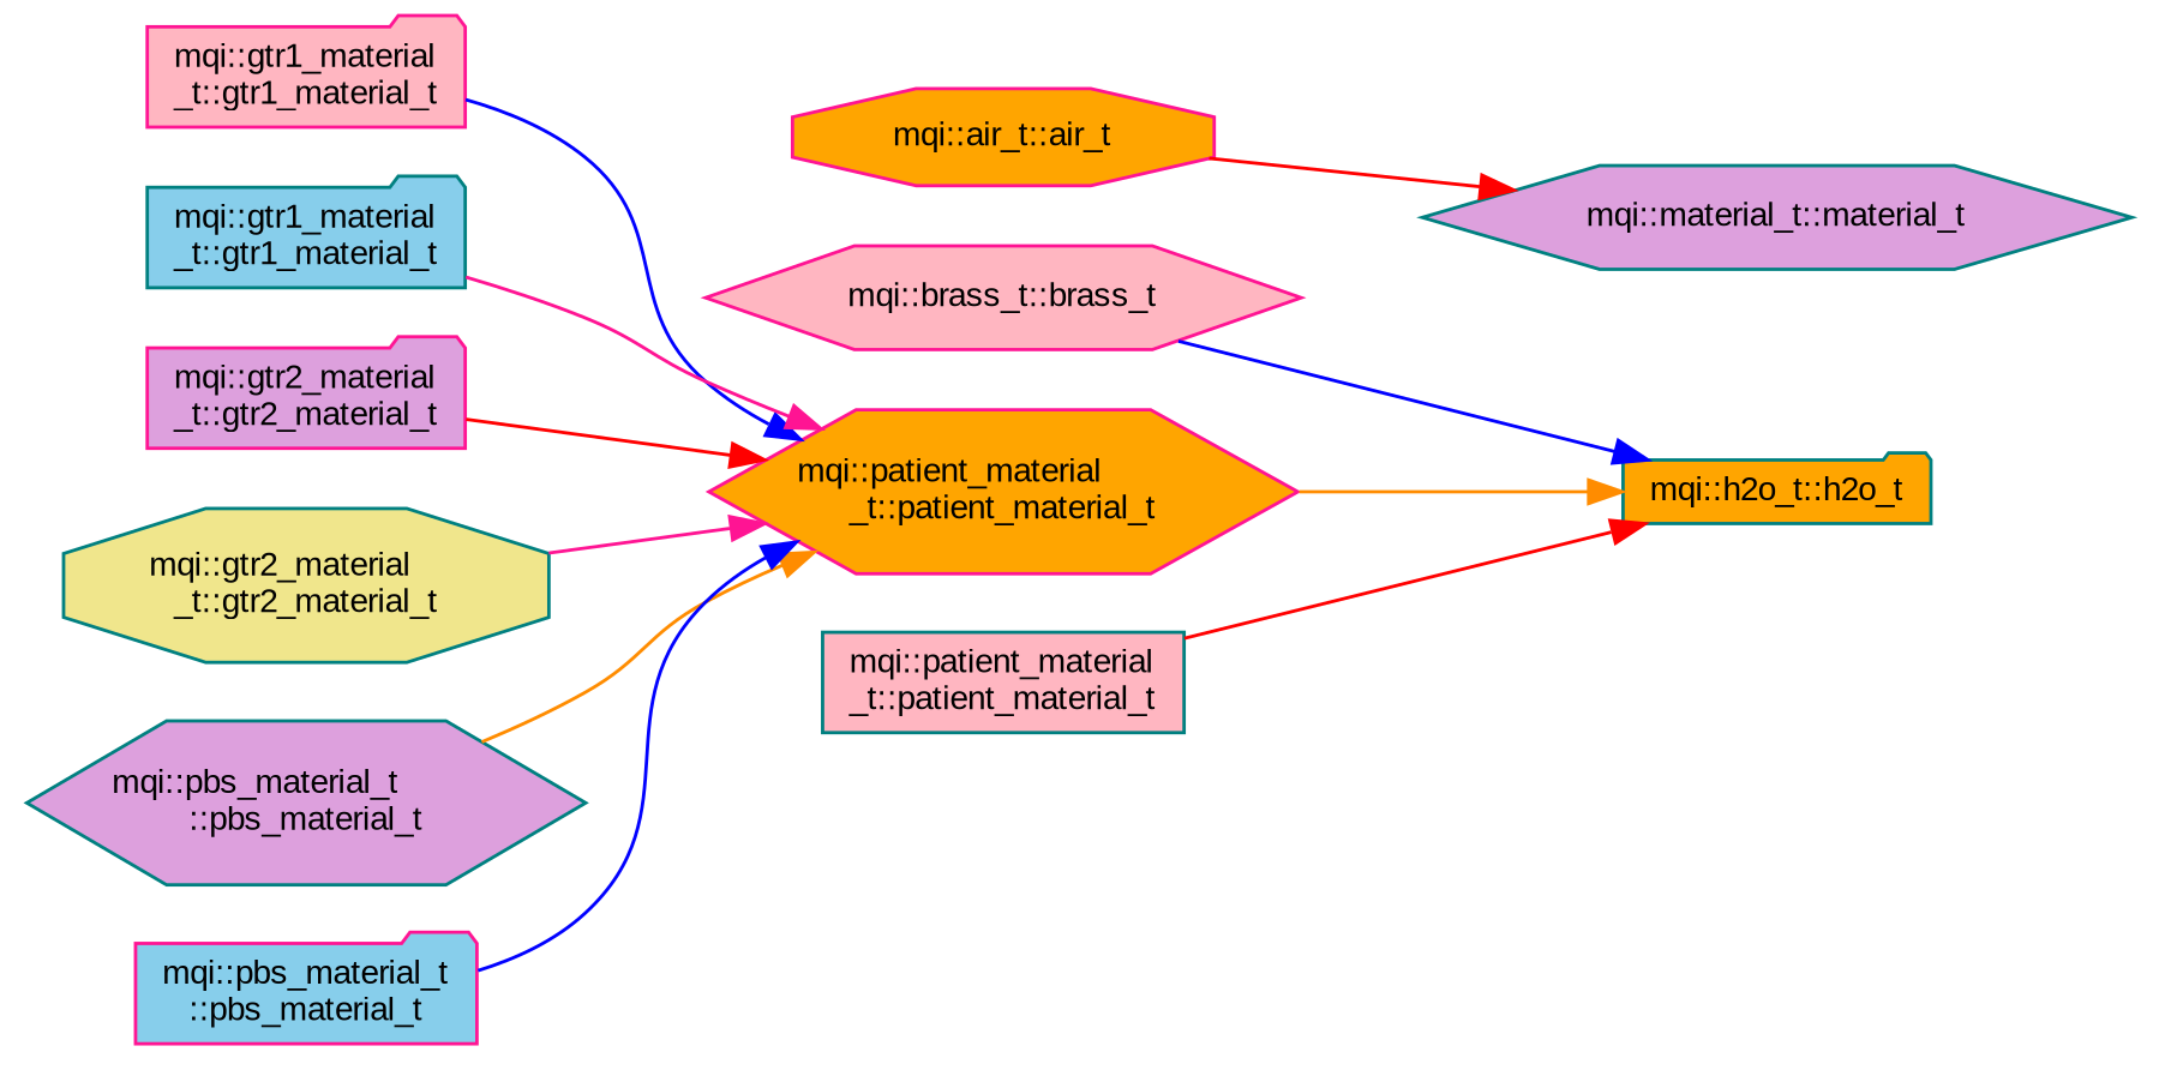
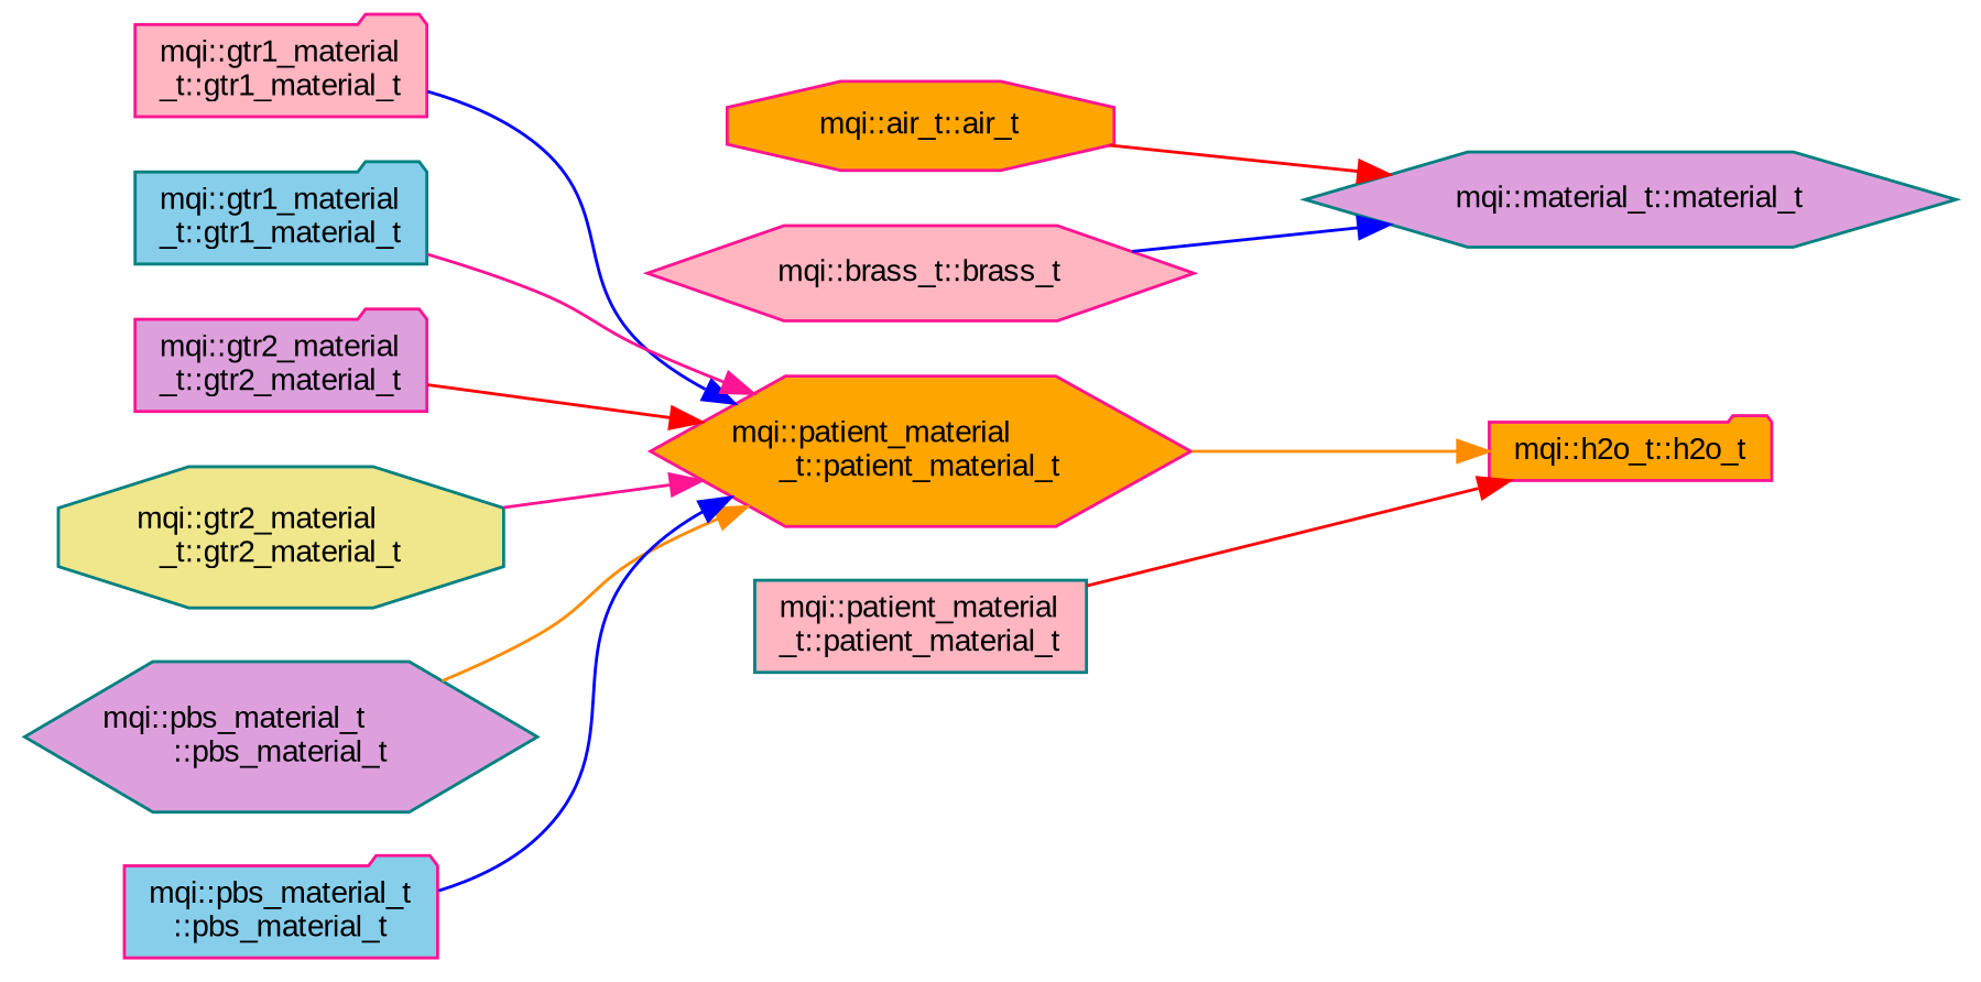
  digraph {
    fontname="Liberation Sans"
    rankdir=RL
    node [color=teal fillcolor=plum fontname="Liberation Sans" fontsize=10 shape=folder style=filled]
    edge [color=red dir=back fontname="Liberation Sans" fontsize=10 labelfontname=Helvetica labelfontsize=10 style=solid]
    n1 [fontcolor=black height=0.2 label="mqi::material_t::material_t" shape=hexagon width=0.4]
    n2 [color=deeppink fillcolor=orange height=0.2 label="mqi::air_t::air_t" shape=octagon width=0.4]
    n3 [color=deeppink fillcolor=lightpink height=0.2 label="mqi::brass_t::brass_t" shape=hexagon width=0.4]
-   n4 [fillcolor=orange height=0.2 label="mqi::h2o_t::h2o_t" width=0.4]
+   n4 [color=deeppink fillcolor=orange height=0.2 label="mqi::h2o_t::h2o_t" width=0.4]
    n5 [color=deeppink fillcolor=orange height=0.2 label="mqi::patient_material\l_t::patient_material_t" shape=hexagon width=0.4]
    n6 [fillcolor=lightpink height=0.2 label="mqi::patient_material\l_t::patient_material_t" shape=box width=0.4]
    n7 [color=deeppink fillcolor=lightpink height=0.2 label="mqi::gtr1_material\l_t::gtr1_material_t" width=0.4]
    n8 [fillcolor=skyblue height=0.2 label="mqi::gtr1_material\l_t::gtr1_material_t" width=0.4]
    n9 [color=deeppink height=0.2 label="mqi::gtr2_material\l_t::gtr2_material_t" width=0.4]
    n10 [fillcolor=khaki height=0.2 label="mqi::gtr2_material\l_t::gtr2_material_t" shape=octagon width=0.4]
    n11 [height=0.2 label="mqi::pbs_material_t\l::pbs_material_t" shape=hexagon width=0.4]
    n12 [color=deeppink fillcolor=skyblue height=0.2 label="mqi::pbs_material_t\l::pbs_material_t" width=0.4]
    n1 -> n2
-   n4 -> n3 [color=blue]
+   n1 -> n3 [color=blue]
    n4 -> n5 [color=darkorange]
    n4 -> n6
    n5 -> n7 [color=blue]
    n5 -> n8 [color=deeppink]
    n5 -> n9
    n5 -> n10 [color=deeppink]
    n5 -> n11 [color=darkorange]
    n5 -> n12 [color=blue]
  }
